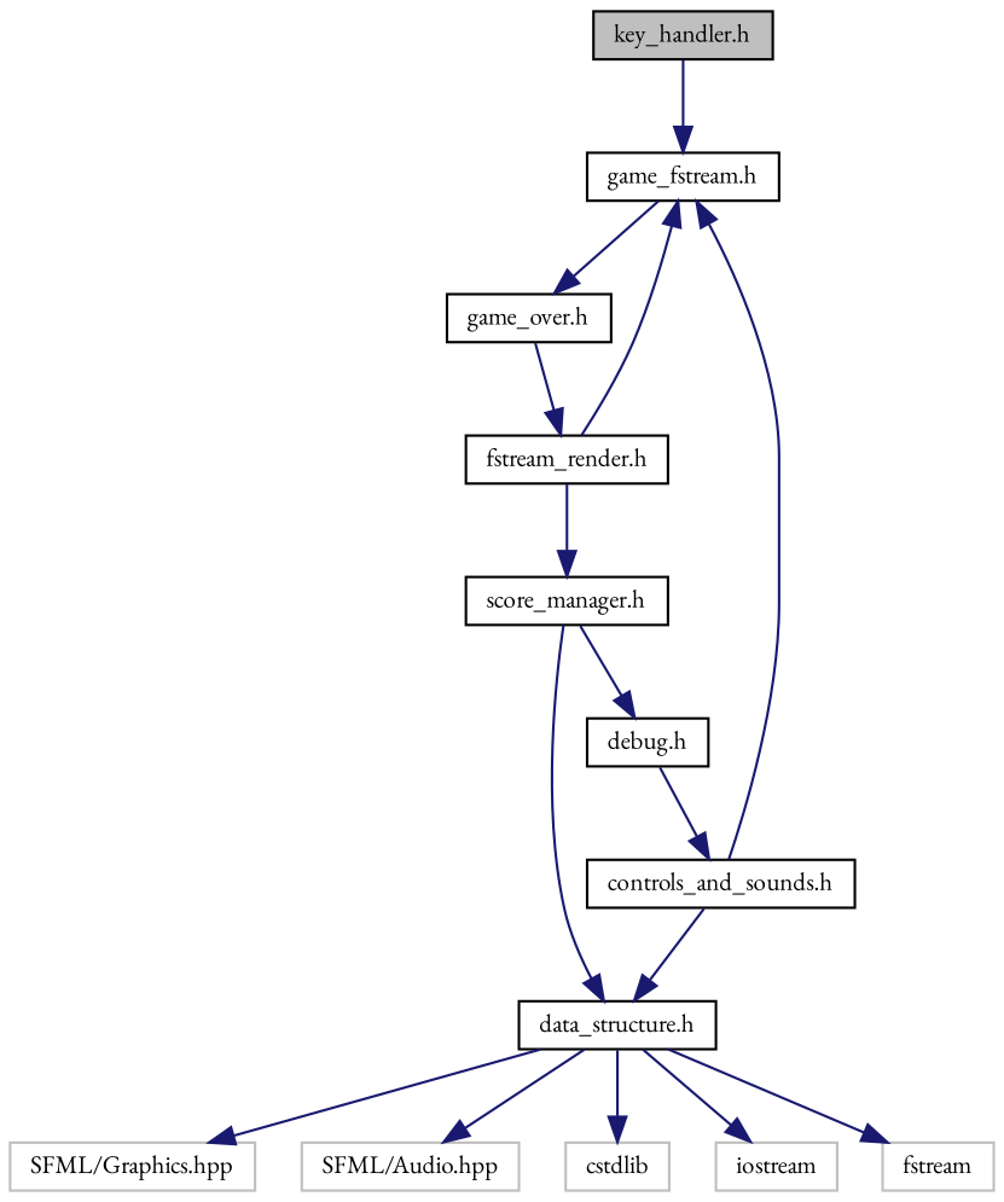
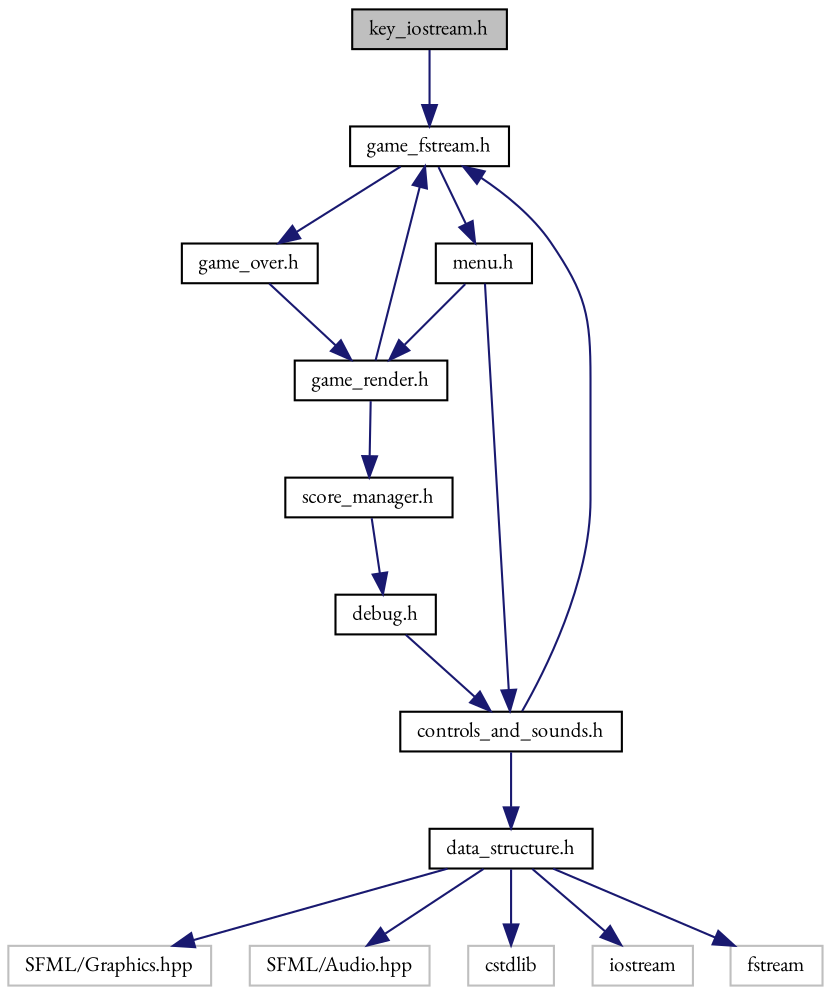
  digraph {
    fontname="EB Garamond"
    node [color=black fillcolor=white fontname="EB Garamond" fontsize=10 shape=record style=filled]
    edge [color=midnightblue fontname="EB Garamond" fontsize=10 labelfontname=Helvetica labelfontsize=10 style=solid]
-   n1 [fillcolor=grey75 fontcolor=black height=0.2 label="key_handler.h" width=0.4]
+   n1 [fillcolor=grey75 fontcolor=black height=0.2 label="key_iostream.h" width=0.4]
    n2 [height=0.2 label="game_fstream.h" width=0.4]
+   n3 [height=0.2 label="menu.h" width=0.4]
    n4 [height=0.2 label="game_over.h" width=0.4]
-   n5 [height=0.2 label="fstream_render.h" width=0.4]
+   n5 [height=0.2 label="game_render.h" width=0.4]
    n6 [height=0.2 label="controls_and_sounds.h" width=0.4]
    n7 [height=0.2 label="score_manager.h" width=0.4]
    n8 [height=0.2 label="data_structure.h" width=0.4]
    n9 [height=0.2 label="debug.h" width=0.4]
    n10 [color=grey75 height=0.2 label="SFML/Graphics.hpp" width=0.4]
    n11 [color=grey75 height=0.2 label="SFML/Audio.hpp" width=0.4]
    n12 [color=grey75 height=0.2 label=cstdlib width=0.4]
    n13 [color=grey75 height=0.2 label=iostream width=0.4]
    n14 [color=grey75 height=0.2 label=fstream width=0.4]
    n1 -> n2
+   n2 -> n3
    n2 -> n4
+   n3 -> n5
+   n3 -> n6
    n4 -> n5
    n5 -> n2
    n5 -> n7
    n6 -> n2
    n6 -> n8
-   n7 -> n8
    n7 -> n9
    n8 -> n10
    n8 -> n11
    n8 -> n12
    n8 -> n13
    n8 -> n14
    n9 -> n6
  }
